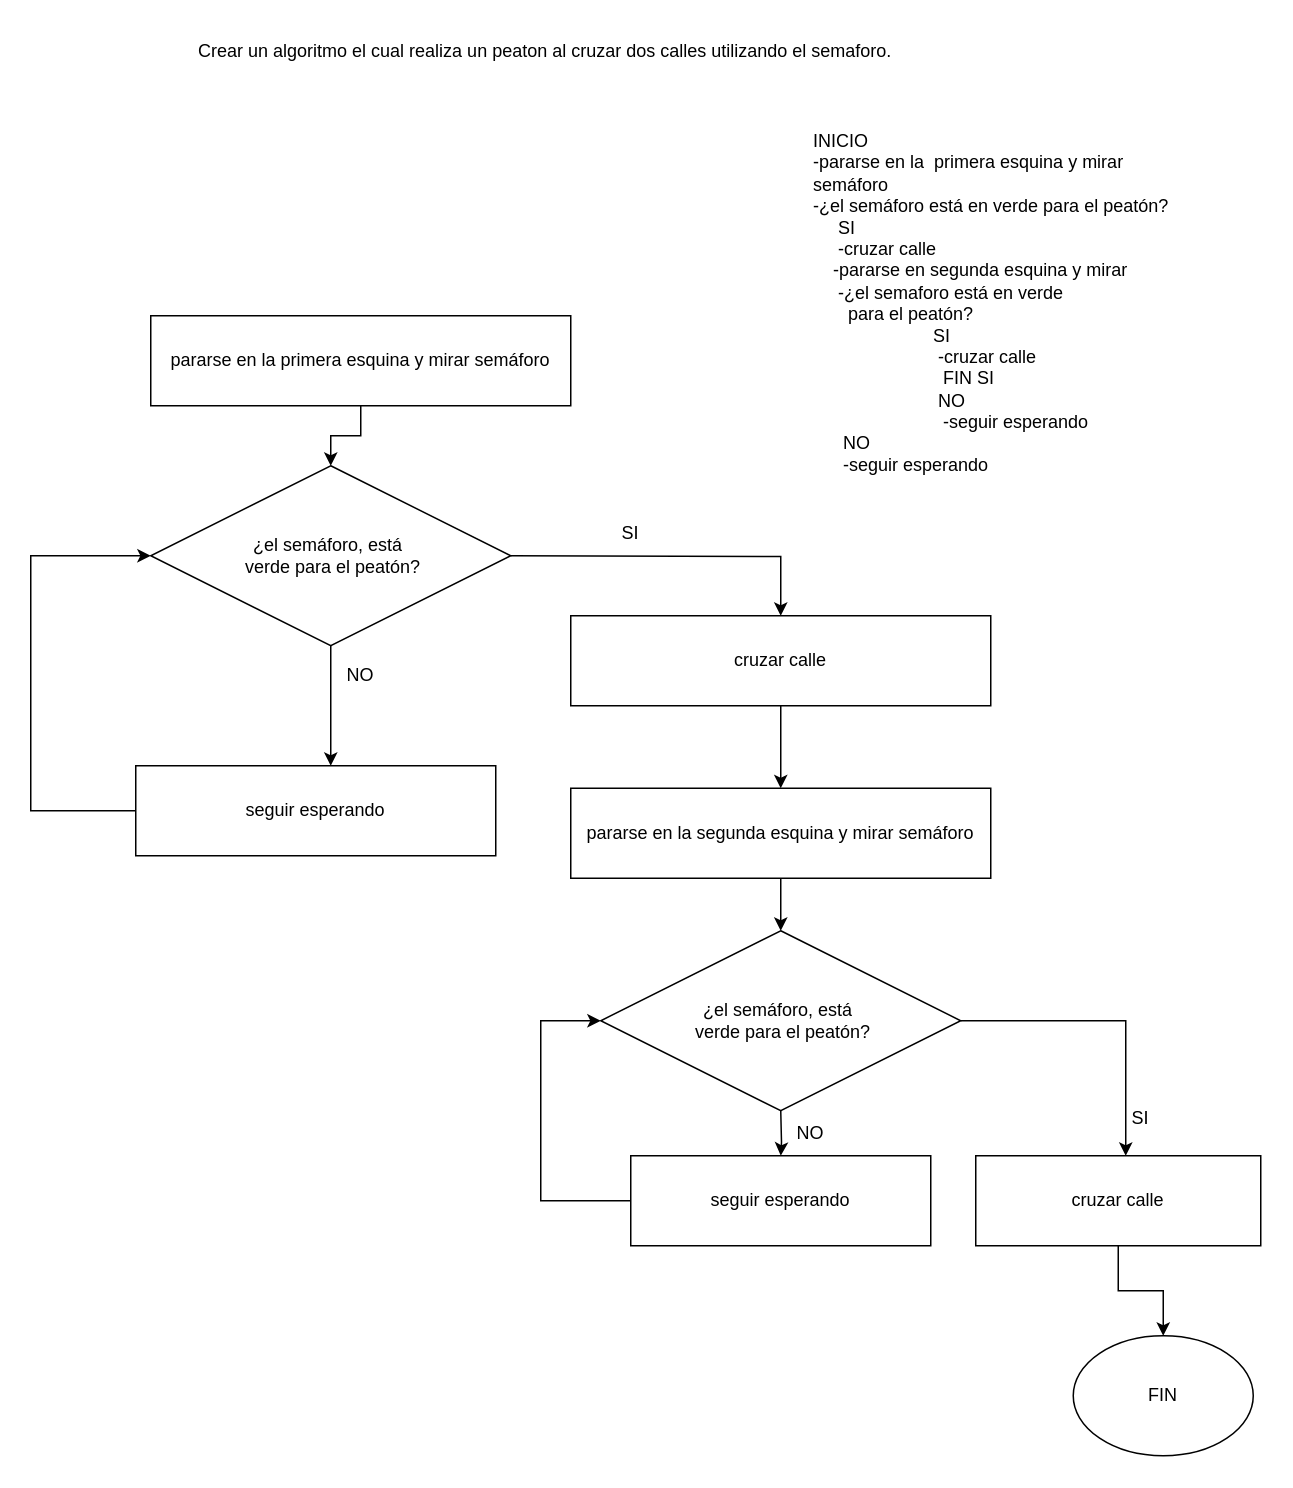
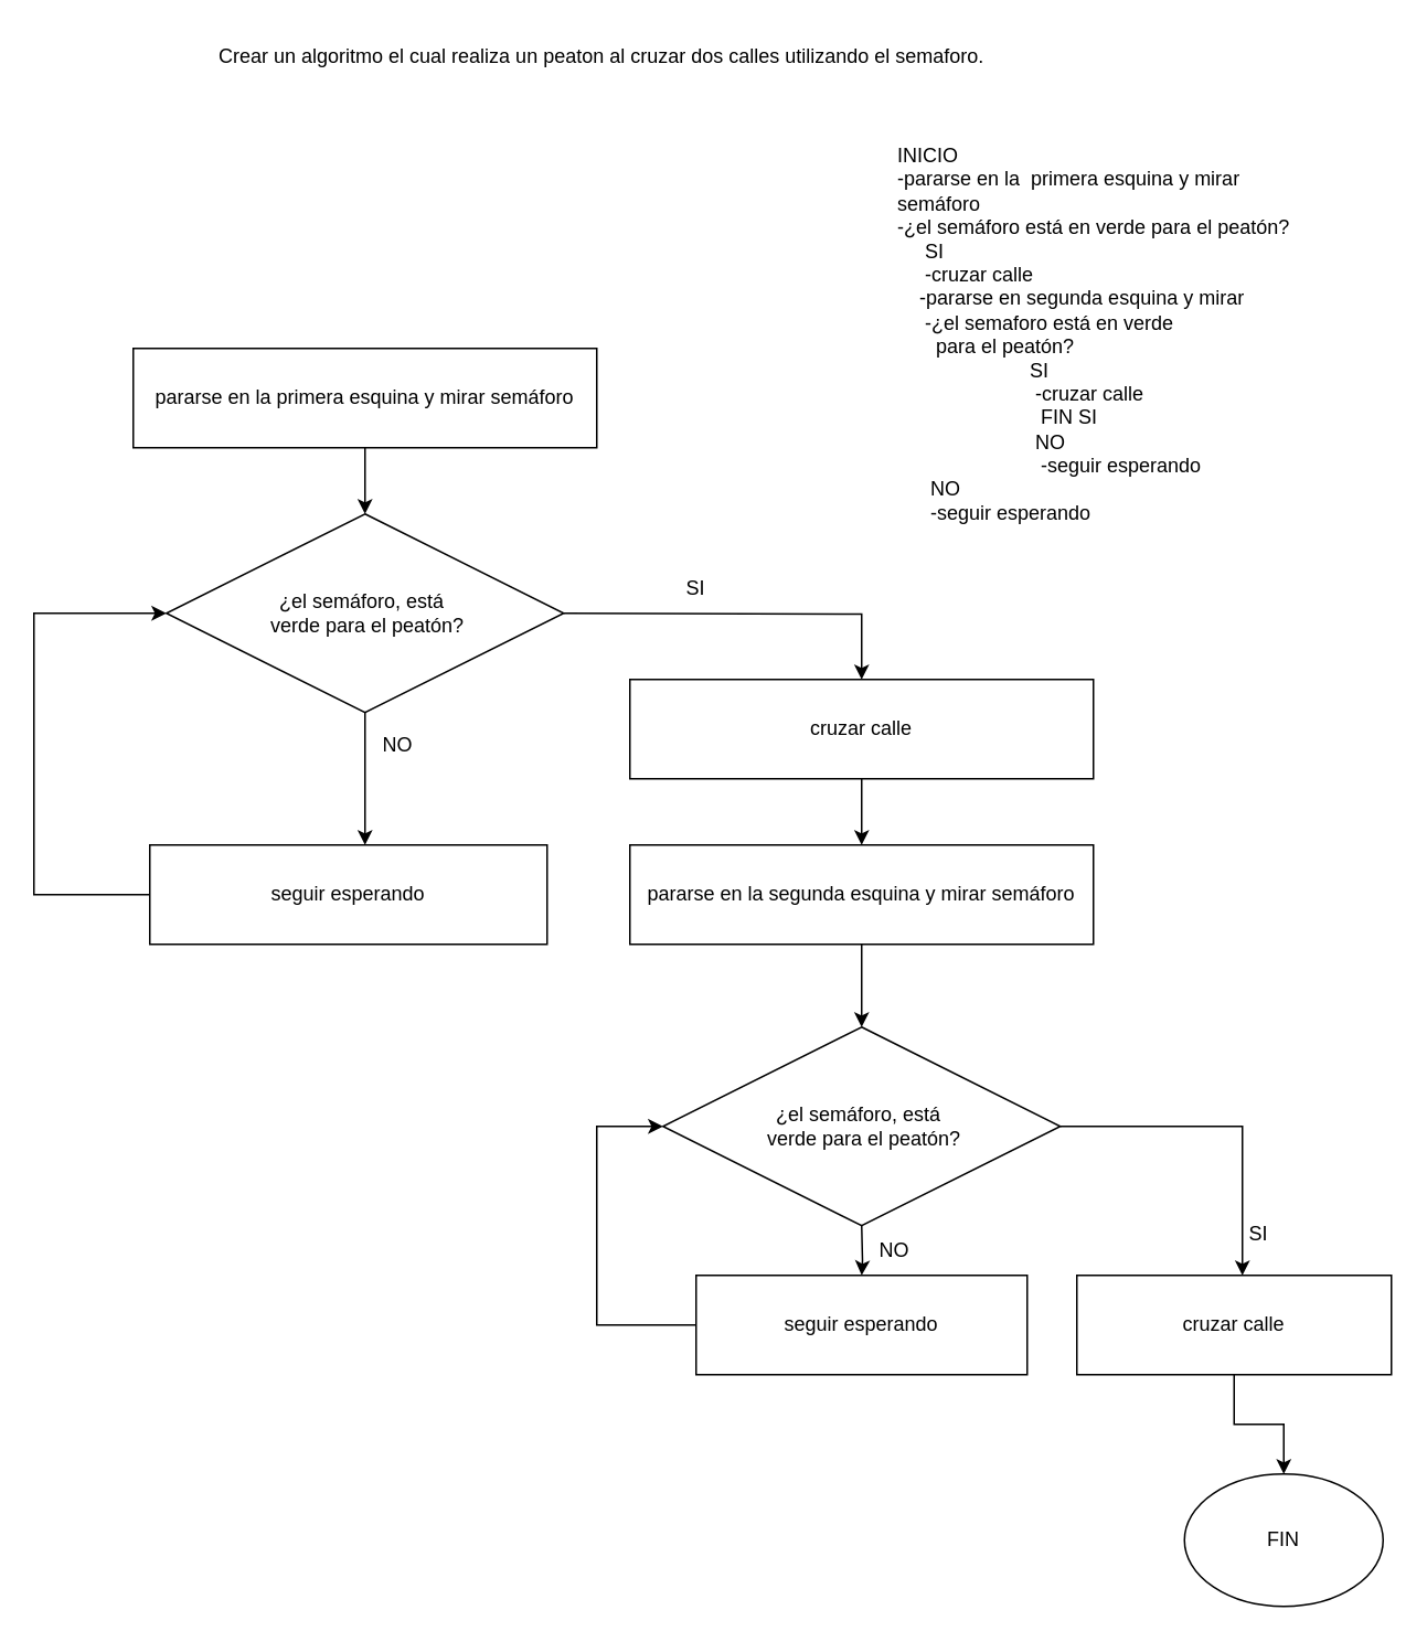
  <mxCell id="0" />
  <mxCell id="1" parent="0" />
  <mxCell id="2" value="INICIO&lt;br&gt;-pararse en la&amp;nbsp; primera esquina y mirar semáforo&lt;br&gt;-¿el semáforo está en verde para el peatón?&lt;br&gt;&amp;nbsp; &amp;nbsp; &amp;nbsp;SI&lt;br&gt;&amp;nbsp; &amp;nbsp; &amp;nbsp;-cruzar calle&lt;br&gt;&amp;nbsp; &amp;nbsp; -pararse en segunda esquina y mirar&lt;br&gt;&amp;nbsp; &amp;nbsp; &amp;nbsp;-¿el semaforo está en verde&amp;nbsp; &amp;nbsp; &amp;nbsp; &amp;nbsp; &amp;nbsp; &amp;nbsp; &amp;nbsp; &amp;nbsp; &amp;nbsp; &amp;nbsp; &amp;nbsp; &amp;nbsp; &amp;nbsp; &amp;nbsp; &amp;nbsp; &amp;nbsp;para el peatón?&lt;br&gt;&amp;nbsp; &amp;nbsp; &amp;nbsp; &amp;nbsp; &amp;nbsp; &amp;nbsp; &amp;nbsp; &amp;nbsp; &amp;nbsp; &amp;nbsp; &amp;nbsp; &amp;nbsp; SI&lt;br&gt;&amp;nbsp; &amp;nbsp; &amp;nbsp; &amp;nbsp; &amp;nbsp; &amp;nbsp; &amp;nbsp; &amp;nbsp; &amp;nbsp; &amp;nbsp; &amp;nbsp; &amp;nbsp; &amp;nbsp;-cruzar calle&lt;br&gt;&amp;nbsp; &amp;nbsp; &amp;nbsp; &amp;nbsp; &amp;nbsp; &amp;nbsp; &amp;nbsp; &amp;nbsp; &amp;nbsp; &amp;nbsp; &amp;nbsp; &amp;nbsp; &amp;nbsp; FIN SI&lt;br&gt;&amp;nbsp; &amp;nbsp; &amp;nbsp; &amp;nbsp; &amp;nbsp; &amp;nbsp; &amp;nbsp; &amp;nbsp; &amp;nbsp; &amp;nbsp; &amp;nbsp; &amp;nbsp; &amp;nbsp;NO&lt;br&gt;&amp;nbsp; &amp;nbsp; &amp;nbsp; &amp;nbsp; &amp;nbsp; &amp;nbsp; &amp;nbsp; &amp;nbsp; &amp;nbsp; &amp;nbsp; &amp;nbsp; &amp;nbsp; &amp;nbsp; -seguir esperando&lt;br&gt;&amp;nbsp; &amp;nbsp; &amp;nbsp; NO&lt;br&gt;&amp;nbsp; &amp;nbsp; &amp;nbsp; -seguir esperando&amp;nbsp;" style="text;html=1;strokeColor=none;fillColor=none;align=left;verticalAlign=top;whiteSpace=wrap;rounded=0;" vertex="1" parent="1"><mxGeometry x="540" y="80" width="250" height="280" as="geometry" /></mxCell>
  <mxCell id="3" value="Crear un algoritmo el cual realiza un peaton al cruzar dos calles utilizando el semaforo." style="text;whiteSpace=wrap;html=1;" vertex="1" parent="1"><mxGeometry x="130" y="20" width="470" height="40" as="geometry" /></mxCell>
  <mxCell id="4" value="" style="edgeStyle=orthogonalEdgeStyle;rounded=0;orthogonalLoop=1;jettySize=auto;html=1;" edge="1" parent="1" source="5" target="24"><mxGeometry relative="1" as="geometry" /></mxCell>
- <mxCell id="5" value="pararse en la primera esquina y mirar semáforo" style="whiteSpace=wrap;html=1;" vertex="1" parent="1"><mxGeometry x="100" y="210" width="280" height="60" as="geometry" /></mxCell>
+ <mxCell id="5" value="pararse en la primera esquina y mirar semáforo" style="whiteSpace=wrap;html=1;" vertex="1" parent="1"><mxGeometry x="80" y="210" width="280" height="60" as="geometry" /></mxCell>
  <mxCell id="6" value="" style="edgeStyle=orthogonalEdgeStyle;rounded=0;orthogonalLoop=1;jettySize=auto;html=1;" edge="1" parent="1" target="9"><mxGeometry relative="1" as="geometry"><mxPoint x="340" y="370" as="sourcePoint" /></mxGeometry></mxCell>
  <mxCell id="7" value="" style="edgeStyle=orthogonalEdgeStyle;rounded=0;orthogonalLoop=1;jettySize=auto;html=1;exitX=0.5;exitY=1;exitDx=0;exitDy=0;" edge="1" parent="1" target="14" source="24"><mxGeometry relative="1" as="geometry"><mxPoint x="220" y="440" as="sourcePoint" /><Array as="points"><mxPoint x="220" y="460" /><mxPoint x="220" y="460" /></Array></mxGeometry></mxCell>
  <mxCell id="8" value="" style="edgeStyle=orthogonalEdgeStyle;rounded=0;orthogonalLoop=1;jettySize=auto;html=1;entryX=0.5;entryY=0;entryDx=0;entryDy=0;" edge="1" parent="1" source="9" target="11"><mxGeometry relative="1" as="geometry"><mxPoint x="520" y="500" as="targetPoint" /></mxGeometry></mxCell>
  <mxCell id="9" value="cruzar calle" style="whiteSpace=wrap;html=1;" vertex="1" parent="1"><mxGeometry x="380" y="410" width="280" height="60" as="geometry" /></mxCell>
  <mxCell id="10" value="" style="edgeStyle=orthogonalEdgeStyle;rounded=0;orthogonalLoop=1;jettySize=auto;html=1;entryX=0.5;entryY=0;entryDx=0;entryDy=0;" edge="1" parent="1" source="11" target="26"><mxGeometry relative="1" as="geometry"><mxPoint x="520" y="610" as="targetPoint" /></mxGeometry></mxCell>
- <mxCell id="11" value="pararse en la segunda esquina y mirar semáforo" style="whiteSpace=wrap;html=1;" vertex="1" parent="1"><mxGeometry x="380" y="525" width="280" height="60" as="geometry" /></mxCell>
+ <mxCell id="11" value="pararse en la segunda esquina y mirar semáforo" style="whiteSpace=wrap;html=1;" vertex="1" parent="1"><mxGeometry x="380" y="510" width="280" height="60" as="geometry" /></mxCell>
  <mxCell id="12" value="SI" style="text;html=1;strokeColor=none;fillColor=none;align=center;verticalAlign=middle;whiteSpace=wrap;rounded=0;" vertex="1" parent="1"><mxGeometry x="390" y="340" width="60" height="30" as="geometry" /></mxCell>
  <mxCell id="13" style="edgeStyle=orthogonalEdgeStyle;rounded=0;orthogonalLoop=1;jettySize=auto;html=1;exitX=0;exitY=0.5;exitDx=0;exitDy=0;entryX=0;entryY=0.5;entryDx=0;entryDy=0;" edge="1" parent="1" source="14" target="24"><mxGeometry relative="1" as="geometry"><mxPoint x="120" y="370" as="targetPoint" /><mxPoint x="130" y="540" as="sourcePoint" /><Array as="points"><mxPoint x="20" y="540" /><mxPoint x="20" y="370" /></Array></mxGeometry></mxCell>
  <mxCell id="14" value="seguir esperando" style="whiteSpace=wrap;html=1;" vertex="1" parent="1"><mxGeometry x="90" y="510" width="240" height="60" as="geometry" /></mxCell>
  <mxCell id="15" value="NO" style="text;html=1;strokeColor=none;fillColor=none;align=center;verticalAlign=middle;whiteSpace=wrap;rounded=0;" vertex="1" parent="1"><mxGeometry x="220" y="440" width="40" height="20" as="geometry" /></mxCell>
  <mxCell id="16" value="" style="edgeStyle=orthogonalEdgeStyle;rounded=0;orthogonalLoop=1;jettySize=auto;html=1;" edge="1" parent="1" target="23"><mxGeometry relative="1" as="geometry"><mxPoint x="520" y="740" as="sourcePoint" /></mxGeometry></mxCell>
  <mxCell id="17" value="" style="edgeStyle=orthogonalEdgeStyle;rounded=0;orthogonalLoop=1;jettySize=auto;html=1;" edge="1" parent="1" source="18" target="20"><mxGeometry relative="1" as="geometry" /></mxCell>
  <mxCell id="18" value="cruzar calle" style="whiteSpace=wrap;html=1;" vertex="1" parent="1"><mxGeometry x="650" y="770" width="190" height="60" as="geometry" /></mxCell>
  <mxCell id="19" value="SI" style="text;html=1;strokeColor=none;fillColor=none;align=center;verticalAlign=middle;whiteSpace=wrap;rounded=0;" vertex="1" parent="1"><mxGeometry x="730" y="730" width="60" height="30" as="geometry" /></mxCell>
  <mxCell id="20" value="FIN" style="ellipse;whiteSpace=wrap;html=1;" vertex="1" parent="1"><mxGeometry x="715" y="890" width="120" height="80" as="geometry" /></mxCell>
  <mxCell id="21" value="NO" style="text;html=1;strokeColor=none;fillColor=none;align=center;verticalAlign=middle;whiteSpace=wrap;rounded=0;" vertex="1" parent="1"><mxGeometry x="510" y="740" width="60" height="30" as="geometry" /></mxCell>
  <mxCell id="22" style="edgeStyle=orthogonalEdgeStyle;rounded=0;orthogonalLoop=1;jettySize=auto;html=1;entryX=0;entryY=0.5;entryDx=0;entryDy=0;entryPerimeter=0;" edge="1" parent="1" source="23" target="26"><mxGeometry relative="1" as="geometry"><mxPoint x="390" y="680" as="targetPoint" /><Array as="points"><mxPoint x="360" y="800" /><mxPoint x="360" y="680" /></Array></mxGeometry></mxCell>
  <mxCell id="23" value="seguir esperando" style="whiteSpace=wrap;html=1;" vertex="1" parent="1"><mxGeometry x="420" y="770" width="200" height="60" as="geometry" /></mxCell>
  <mxCell id="24" value="¿el semáforo, está&amp;nbsp;&lt;br&gt;&amp;nbsp;verde para el peatón?" style="rhombus;whiteSpace=wrap;html=1;" vertex="1" parent="1"><mxGeometry x="100" y="310" width="240" height="120" as="geometry" /></mxCell>
  <mxCell id="25" style="edgeStyle=orthogonalEdgeStyle;rounded=0;orthogonalLoop=1;jettySize=auto;html=1;" edge="1" parent="1" source="26"><mxGeometry relative="1" as="geometry"><mxPoint x="750" y="770" as="targetPoint" /><Array as="points"><mxPoint x="750" y="680" /></Array></mxGeometry></mxCell>
  <mxCell id="26" value="¿el semáforo, está&amp;nbsp;&lt;br&gt;&amp;nbsp;verde para el peatón?" style="rhombus;whiteSpace=wrap;html=1;" vertex="1" parent="1"><mxGeometry x="400" y="620" width="240" height="120" as="geometry" /></mxCell>
